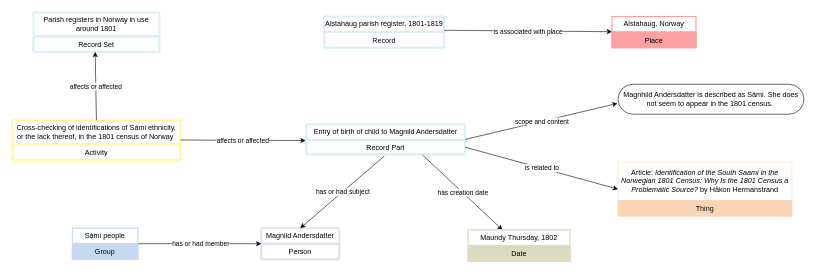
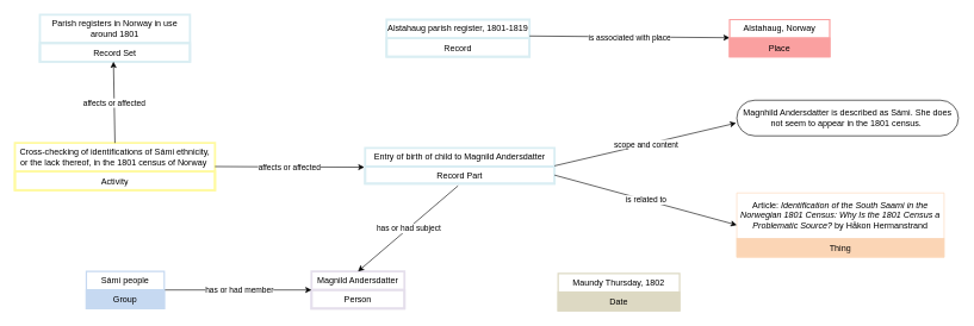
  <mxCell id="0" />
  <mxCell id="1" parent="0" />
  <mxCell id="2" value="Parish registers in Norway in use around 1801" style="swimlane;fontStyle=0;childLayout=stackLayout;horizontal=1;startSize=40;strokeColor=#DAEEF3;fillColor=none;strokeWidth=3;horizontalStack=0;resizeParent=1;resizeParentMax=0;resizeLast=0;collapsible=1;marginBottom=0;whiteSpace=wrap;html=1;" parent="1" vertex="1"><mxGeometry x="55" y="20" width="210" height="66" as="geometry" /></mxCell>
  <mxCell id="3" value="Record Set" style="text;strokeColor=#DAEEF3;strokeWidth=3;fillColor=none;align=center;verticalAlign=top;spacingLeft=4;spacingRight=4;overflow=hidden;rotatable=0;points=[[0,0.5],[1,0.5]];portConstraint=eastwest;whiteSpace=wrap;html=1;" parent="2" vertex="1"><mxGeometry y="40" width="210" height="26" as="geometry" /></mxCell>
  <mxCell id="4" value="Cross-checking of identifications of Sámi ethnicity, or the lack thereof, in the 1801 census of Norway&amp;nbsp;" style="swimlane;fontStyle=0;childLayout=stackLayout;horizontal=1;startSize=40;strokeColor=#FFFAA0;strokeWidth=3;fillColor=none;horizontalStack=0;resizeParent=1;resizeParentMax=0;resizeLast=0;collapsible=1;marginBottom=0;whiteSpace=wrap;html=1;" parent="1" vertex="1"><mxGeometry x="20" y="200" width="280" height="66" as="geometry" /></mxCell>
  <mxCell id="5" value="Activity" style="text;strokeColor=#FFFAA0;strokeWidth=3;fillColor=none;align=center;verticalAlign=top;spacingLeft=4;spacingRight=4;overflow=hidden;rotatable=0;points=[[0,0.5],[1,0.5]];portConstraint=eastwest;whiteSpace=wrap;html=1;" parent="4" vertex="1"><mxGeometry y="40" width="280" height="26" as="geometry" /></mxCell>
  <mxCell id="6" value="" style="endArrow=classic;html=1;rounded=0;entryX=0.49;entryY=1;entryDx=0;entryDy=0;entryPerimeter=0;exitX=0.5;exitY=0;exitDx=0;exitDy=0;" parent="1" source="4" target="3" edge="1"><mxGeometry relative="1" as="geometry"><mxPoint x="290" y="370" as="sourcePoint" /><mxPoint x="110" y="373" as="targetPoint" /></mxGeometry></mxCell>
  <mxCell id="7" value="affects or affected" style="edgeLabel;resizable=0;html=1;;align=center;verticalAlign=middle;" parent="6" connectable="0" vertex="1"><mxGeometry relative="1" as="geometry" /></mxCell>
  <mxCell id="8" value="" style="endArrow=classic;html=1;rounded=0;exitX=1;exitY=0.5;exitDx=0;exitDy=0;entryX=-0.004;entryY=0.038;entryDx=0;entryDy=0;entryPerimeter=0;" parent="1" source="4" target="11" edge="1"><mxGeometry relative="1" as="geometry"><mxPoint x="320" y="232.5" as="sourcePoint" /><mxPoint x="500" y="233" as="targetPoint" /></mxGeometry></mxCell>
  <mxCell id="9" value="affects or affected" style="edgeLabel;resizable=0;html=1;;align=center;verticalAlign=middle;" parent="8" connectable="0" vertex="1"><mxGeometry relative="1" as="geometry" /></mxCell>
  <mxCell id="10" value="Entry of birth of child to Magnild Andersdatter" style="swimlane;fontStyle=0;childLayout=stackLayout;horizontal=1;startSize=26;strokeColor=#DAEEF3;strokeWidth=3;fillColor=none;horizontalStack=0;resizeParent=1;resizeParentMax=0;resizeLast=0;collapsible=1;marginBottom=0;whiteSpace=wrap;html=1;" parent="1" vertex="1"><mxGeometry x="510" y="207" width="265" height="50" as="geometry" /></mxCell>
  <mxCell id="11" value="Record Part" style="text;strokeColor=#DAEEF3;strokeWidth=3;fillColor=none;align=center;verticalAlign=top;spacingLeft=4;spacingRight=4;overflow=hidden;rotatable=0;points=[[0,0.5],[1,0.5]];portConstraint=eastwest;whiteSpace=wrap;html=1;" parent="10" vertex="1"><mxGeometry y="26" width="265" height="24" as="geometry" /></mxCell>
  <mxCell id="12" value="Alstahaug parish register, 1801-1819" style="swimlane;fontStyle=0;childLayout=stackLayout;horizontal=1;startSize=26;strokeColor=#DAEEF3;strokeWidth=3;fillColor=none;horizontalStack=0;resizeParent=1;resizeParentMax=0;resizeLast=0;collapsible=1;marginBottom=0;whiteSpace=wrap;html=1;" parent="1" vertex="1"><mxGeometry x="540" y="27" width="200" height="52" as="geometry" /></mxCell>
  <mxCell id="13" value="Record" style="text;strokeColor=#DAEEF3;strokeWidth=3;fillColor=none;align=center;verticalAlign=top;spacingLeft=4;spacingRight=4;overflow=hidden;rotatable=0;points=[[0,0.5],[1,0.5]];portConstraint=eastwest;whiteSpace=wrap;html=1;" parent="12" vertex="1"><mxGeometry y="26" width="200" height="26" as="geometry" /></mxCell>
  <mxCell id="14" value="" style="endArrow=classic;html=1;rounded=0;" parent="1" target="16" edge="1"><mxGeometry relative="1" as="geometry"><mxPoint x="740" y="50" as="sourcePoint" /><mxPoint x="930" y="50" as="targetPoint" /></mxGeometry></mxCell>
  <mxCell id="15" value="is associated with place" style="edgeLabel;resizable=0;html=1;;align=center;verticalAlign=middle;" parent="14" connectable="0" vertex="1"><mxGeometry relative="1" as="geometry" /></mxCell>
  <mxCell id="16" value="Alstahaug, Norway" style="swimlane;fontStyle=0;childLayout=stackLayout;horizontal=1;startSize=26;strokeColor=#FAA0A0;strokeWidth=2;fillColor=none;horizontalStack=0;resizeParent=1;resizeParentMax=0;resizeLast=0;collapsible=1;marginBottom=0;whiteSpace=wrap;html=1;" parent="1" vertex="1"><mxGeometry x="1020" y="27" width="140" height="52" as="geometry" /></mxCell>
  <mxCell id="17" value="Place" style="text;strokeColor=#FAA0A0;strokeWidth=2;fillColor=#FAA0A0;align=center;verticalAlign=top;spacingLeft=4;spacingRight=4;overflow=hidden;rotatable=0;points=[[0,0.5],[1,0.5]];portConstraint=eastwest;whiteSpace=wrap;html=1;" parent="16" vertex="1"><mxGeometry y="26" width="140" height="26" as="geometry" /></mxCell>
  <mxCell id="18" value="" style="endArrow=classic;html=1;rounded=0;exitX=1;exitY=0.5;exitDx=0;exitDy=0;entryX=-0.003;entryY=0.64;entryDx=0;entryDy=0;entryPerimeter=0;" parent="1" source="10" target="22" edge="1"><mxGeometry relative="1" as="geometry"><mxPoint x="961" y="358" as="sourcePoint" /><mxPoint x="980" y="240" as="targetPoint" /></mxGeometry></mxCell>
  <mxCell id="19" value="scope and content" style="edgeLabel;resizable=0;html=1;;align=center;verticalAlign=middle;" parent="18" connectable="0" vertex="1"><mxGeometry relative="1" as="geometry" /></mxCell>
  <mxCell id="20" value="Magnild Andersdatter" style="swimlane;fontStyle=0;childLayout=stackLayout;horizontal=1;startSize=26;strokeColor=#E5DFEC;strokeWidth=3;fillColor=none;horizontalStack=0;resizeParent=1;resizeParentMax=0;resizeLast=0;collapsible=1;marginBottom=0;whiteSpace=wrap;html=1;" parent="1" vertex="1"><mxGeometry x="435" y="380" width="130" height="52" as="geometry" /></mxCell>
  <mxCell id="21" value="Person" style="text;strokeColor=#E5DFEC;strokeWidth=3;fillColor=none;align=center;verticalAlign=top;spacingLeft=4;spacingRight=4;overflow=hidden;rotatable=0;points=[[0,0.5],[1,0.5]];portConstraint=eastwest;whiteSpace=wrap;html=1;" parent="20" vertex="1"><mxGeometry y="26" width="130" height="26" as="geometry" /></mxCell>
  <mxCell id="22" value="Magnhild Andersdatter is described as Sámi. She does not seem to appear in the 1801 census.&amp;nbsp;" style="html=1;whiteSpace=wrap;rounded=1;arcSize=50;" parent="1" vertex="1"><mxGeometry x="1030" y="140" width="310" height="50" as="geometry" /></mxCell>
  <mxCell id="23" value="" style="endArrow=classic;html=1;rounded=0;entryX=0.5;entryY=0;entryDx=0;entryDy=0;" parent="1" target="20" edge="1"><mxGeometry relative="1" as="geometry"><mxPoint x="640" y="260" as="sourcePoint" /><mxPoint x="420" y="300" as="targetPoint" /></mxGeometry></mxCell>
  <mxCell id="24" value="has or had subject" style="edgeLabel;resizable=0;html=1;;align=center;verticalAlign=middle;" parent="23" connectable="0" vertex="1"><mxGeometry relative="1" as="geometry" /></mxCell>
- <mxCell id="25" value="" style="endArrow=classic;html=1;rounded=0;exitX=0.732;exitY=1.042;exitDx=0;exitDy=0;exitPerimeter=0;" parent="1" source="11" target="27" edge="1"><mxGeometry relative="1" as="geometry"><mxPoint x="775" y="370" as="sourcePoint" /><mxPoint x="925" y="370" as="targetPoint" /></mxGeometry></mxCell>
- <mxCell id="26" value="has creation date" style="edgeLabel;resizable=0;html=1;;align=center;verticalAlign=middle;" parent="25" connectable="0" vertex="1"><mxGeometry relative="1" as="geometry" /></mxCell>
  <mxCell id="27" value="Maundy Thursday, 1802" style="swimlane;fontStyle=0;childLayout=stackLayout;horizontal=1;startSize=26;strokeColor=#DDD9C3;strokeWidth=2;fillColor=none;horizontalStack=0;resizeParent=1;resizeParentMax=0;resizeLast=0;collapsible=1;marginBottom=0;whiteSpace=wrap;html=1;" parent="1" vertex="1"><mxGeometry x="780" y="383" width="170" height="52" as="geometry" /></mxCell>
  <mxCell id="28" value="Date" style="text;strokeColor=#DDD9C3;strokeWidth=2;fillColor=#DDD9C3;align=center;verticalAlign=top;spacingLeft=4;spacingRight=4;overflow=hidden;rotatable=0;points=[[0,0.5],[1,0.5]];portConstraint=eastwest;whiteSpace=wrap;html=1;" parent="27" vertex="1"><mxGeometry y="26" width="170" height="26" as="geometry" /></mxCell>
  <mxCell id="29" value="Sámi people" style="swimlane;fontStyle=0;childLayout=stackLayout;horizontal=1;startSize=26;strokeColor=#C6D9F1;strokeWidth=2;fillColor=none;horizontalStack=0;resizeParent=1;resizeParentMax=0;resizeLast=0;collapsible=1;marginBottom=0;whiteSpace=wrap;html=1;" parent="1" vertex="1"><mxGeometry x="120" y="380" width="109" height="52" as="geometry" /></mxCell>
  <mxCell id="30" value="Group&lt;div&gt;&lt;br&gt;&lt;/div&gt;" style="text;strokeColor=#C6D9F1;strokeWidth=2;fillColor=#C6D9F1;align=center;verticalAlign=top;spacingLeft=4;spacingRight=4;overflow=hidden;rotatable=0;points=[[0,0.5],[1,0.5]];portConstraint=eastwest;whiteSpace=wrap;html=1;" parent="29" vertex="1"><mxGeometry y="26" width="109" height="26" as="geometry" /></mxCell>
  <mxCell id="31" value="" style="endArrow=classic;html=1;rounded=0;entryX=0;entryY=0.5;entryDx=0;entryDy=0;" parent="1" target="20" edge="1"><mxGeometry relative="1" as="geometry"><mxPoint x="230" y="406" as="sourcePoint" /><mxPoint x="430" y="400" as="targetPoint" /></mxGeometry></mxCell>
  <mxCell id="32" value="has or had member" style="edgeLabel;resizable=0;html=1;;align=center;verticalAlign=middle;" parent="31" connectable="0" vertex="1"><mxGeometry relative="1" as="geometry" /></mxCell>
  <mxCell id="33" value="Article:&amp;nbsp;&lt;i&gt;Identification of the South Saami in the Norwegian 1801 Census: Why Is the 1801 Census a Problematic Source? &lt;/i&gt;by Håkon Hermanstrand" style="swimlane;fontStyle=0;childLayout=stackLayout;horizontal=1;startSize=64;strokeColor=#FBD5B5;fillColor=none;horizontalStack=0;resizeParent=1;resizeParentMax=0;resizeLast=0;collapsible=1;marginBottom=0;whiteSpace=wrap;html=1;" parent="1" vertex="1"><mxGeometry x="1030" y="270" width="290" height="90" as="geometry" /></mxCell>
  <mxCell id="34" value="Thing" style="text;strokeColor=#FBD5B5;fillColor=#FBD5B5;align=center;verticalAlign=top;spacingLeft=4;spacingRight=4;overflow=hidden;rotatable=0;points=[[0,0.5],[1,0.5]];portConstraint=eastwest;whiteSpace=wrap;html=1;" parent="33" vertex="1"><mxGeometry y="64" width="290" height="26" as="geometry" /></mxCell>
  <mxCell id="35" value="" style="endArrow=classic;html=1;rounded=0;exitX=1;exitY=0.5;exitDx=0;exitDy=0;entryX=0;entryY=0.5;entryDx=0;entryDy=0;" parent="1" source="11" target="33" edge="1"><mxGeometry relative="1" as="geometry"><mxPoint x="840" y="270" as="sourcePoint" /><mxPoint x="973" y="395" as="targetPoint" /></mxGeometry></mxCell>
  <mxCell id="36" value="is related to" style="edgeLabel;resizable=0;html=1;;align=center;verticalAlign=middle;" parent="35" connectable="0" vertex="1"><mxGeometry relative="1" as="geometry" /></mxCell>
